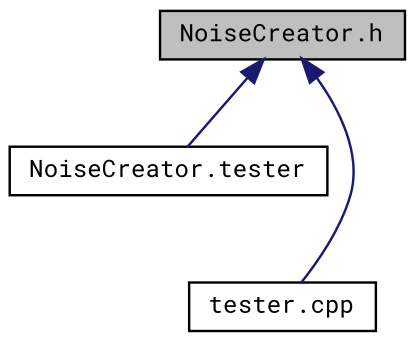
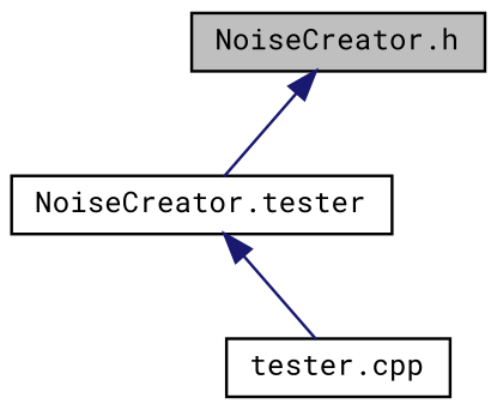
  digraph {
    fontname="Roboto Mono"
    node [color=black fillcolor=white fontname="Roboto Mono" fontsize=10 shape=record style=filled]
    edge [color=midnightblue dir=back fontname="Roboto Mono" fontsize=10 labelfontname=Helvetica labelfontsize=10 style=solid]
    n1 [fillcolor=grey75 fontcolor=black height=0.2 label="NoiseCreator.h" width=0.4]
    n2 [height=0.2 label="NoiseCreator.tester" width=0.4]
    n3 [height=0.2 label="tester.cpp" width=0.4]
    n1 -> n2
-   n1 -> n3
+   n2 -> n3
  }
